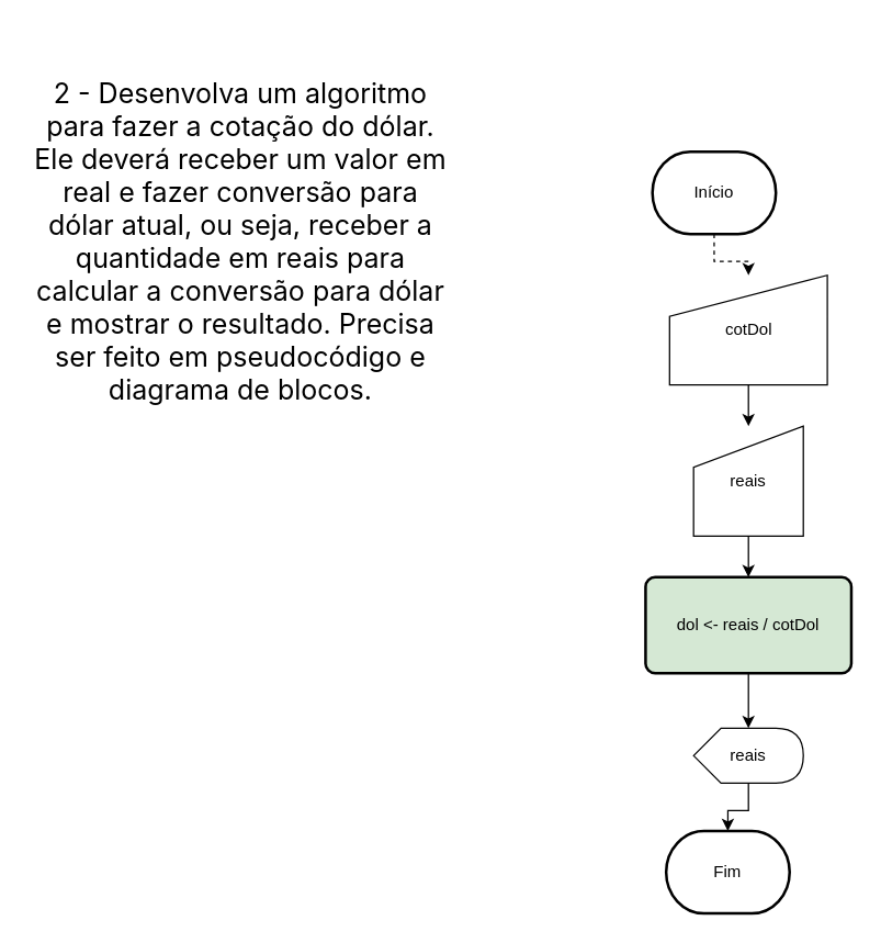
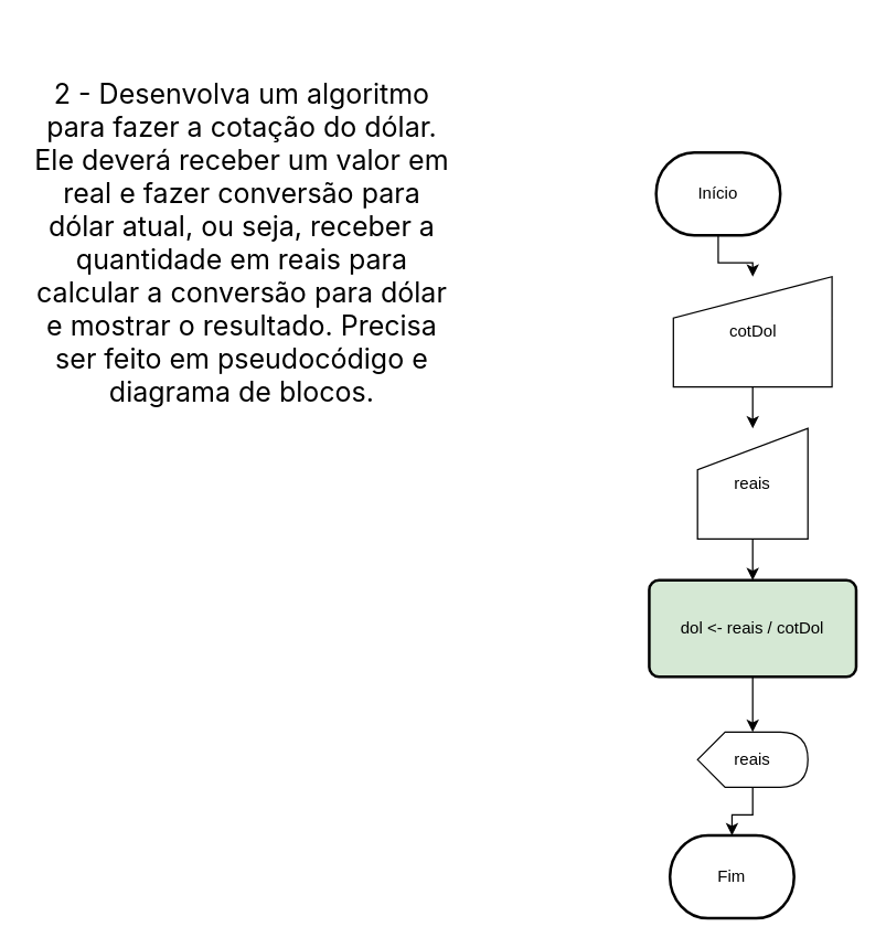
  <mxCell id="0" />
  <mxCell id="1" parent="0" />
- <mxCell id="2" value="" style="edgeStyle=orthogonalEdgeStyle;rounded=0;orthogonalLoop=1;jettySize=auto;html=1;dashed=1;" edge="1" parent="1" source="3" target="5"><mxGeometry relative="1" as="geometry" /></mxCell>
+ <mxCell id="2" value="" style="edgeStyle=orthogonalEdgeStyle;rounded=0;orthogonalLoop=1;jettySize=auto;html=1;" edge="1" parent="1" source="3" target="5"><mxGeometry relative="1" as="geometry" /></mxCell>
  <mxCell id="3" value="Início" style="strokeWidth=2;html=1;shape=mxgraph.flowchart.terminator;whiteSpace=wrap;" vertex="1" parent="1"><mxGeometry x="475" y="110" width="90" height="60" as="geometry" /></mxCell>
  <mxCell id="4" value="" style="edgeStyle=orthogonalEdgeStyle;rounded=0;orthogonalLoop=1;jettySize=auto;html=1;" edge="1" parent="1" source="5" target="7"><mxGeometry relative="1" as="geometry" /></mxCell>
  <mxCell id="5" value="cotDol" style="shape=manualInput;whiteSpace=wrap;html=1;" vertex="1" parent="1"><mxGeometry x="487.5" y="200" width="115" height="80" as="geometry" /></mxCell>
  <mxCell id="6" value="" style="edgeStyle=orthogonalEdgeStyle;rounded=0;orthogonalLoop=1;jettySize=auto;html=1;" edge="1" parent="1" source="7" target="9"><mxGeometry relative="1" as="geometry" /></mxCell>
  <mxCell id="7" value="reais" style="shape=manualInput;whiteSpace=wrap;html=1;" vertex="1" parent="1"><mxGeometry x="505" y="310" width="80" height="80" as="geometry" /></mxCell>
  <mxCell id="8" value="" style="edgeStyle=orthogonalEdgeStyle;rounded=0;orthogonalLoop=1;jettySize=auto;html=1;" edge="1" parent="1" source="9" target="11"><mxGeometry relative="1" as="geometry" /></mxCell>
  <mxCell id="9" value="dol &amp;lt;- reais / cotDol" style="rounded=1;whiteSpace=wrap;html=1;absoluteArcSize=1;arcSize=14;strokeWidth=2;fillColor=#d5e8d4;" vertex="1" parent="1"><mxGeometry x="470" y="420" width="150" height="70" as="geometry" /></mxCell>
  <mxCell id="10" value="" style="edgeStyle=orthogonalEdgeStyle;rounded=0;orthogonalLoop=1;jettySize=auto;html=1;" edge="1" parent="1" source="11" target="12"><mxGeometry relative="1" as="geometry" /></mxCell>
  <mxCell id="11" value="reais" style="shape=display;whiteSpace=wrap;html=1;" vertex="1" parent="1"><mxGeometry x="505" y="530" width="80" height="40" as="geometry" /></mxCell>
  <mxCell id="12" value="Fim" style="strokeWidth=2;html=1;shape=mxgraph.flowchart.terminator;whiteSpace=wrap;" vertex="1" parent="1"><mxGeometry x="485" y="605" width="90" height="60" as="geometry" /></mxCell>
  <mxCell id="13" value="&lt;span style=&quot;font-family: -apple-system, BlinkMacSystemFont, &amp;quot;Segoe UI&amp;quot;, system-ui, &amp;quot;Apple Color Emoji&amp;quot;, &amp;quot;Segoe UI Emoji&amp;quot;, sans-serif; text-align: left;&quot;&gt;2 - Desenvolva um algoritmo para fazer a cotação do dólar. Ele deverá receber um valor em real e fazer conversão para dólar atual, ou seja, receber a quantidade em reais para calcular a conversão para dólar e mostrar o resultado. Precisa ser feito em pseudocódigo e diagrama de blocos.&lt;/span&gt;" style="text;html=1;align=center;verticalAlign=middle;whiteSpace=wrap;rounded=0;fontColor=default;fontSize=20;" vertex="1" parent="1"><mxGeometry x="20" y="20" width="310" height="310" as="geometry" /></mxCell>
